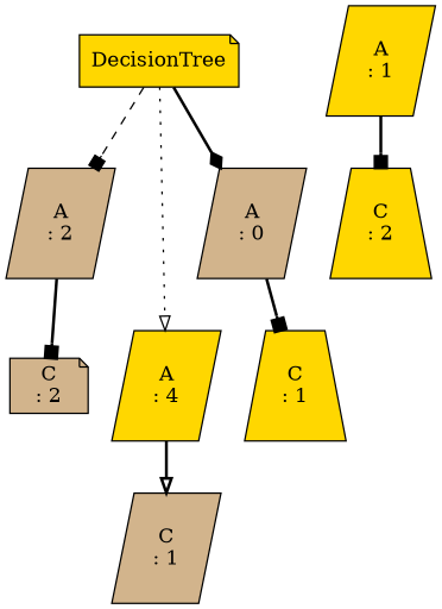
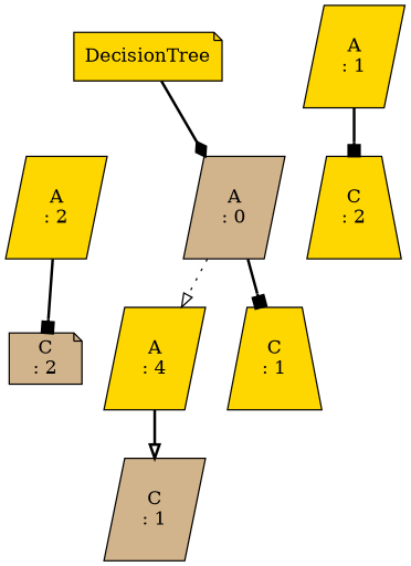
  digraph {
    node [fillcolor=gold shape=parallelogram style=filled]
    edge [arrowhead=box style=bold]
    n1 [label=DecisionTree shape=note]
-   n2 [fillcolor=tan label="A\n: 2"]
+   n2 [label="A\n: 2"]
    n3 [fillcolor=tan label="A\n: 0"]
    n4 [label="A\n: 4"]
    n5 [label="A\n: 1"]
    n6 [label="C\n: 2" shape=trapezium]
    n7 [fillcolor=tan label="C\n: 2" shape=note]
    n8 [label="C\n: 1" shape=trapezium]
    n9 [fillcolor=tan label="C\n: 1"]
-   n1 -> n2 [style=dashed]
    n1 -> n3 [arrowhead=diamond]
-   n1 -> n4 [arrowhead=onormal style=dotted]
+   n3 -> n4 [arrowhead=onormal style=dotted]
    n2 -> n7
    n3 -> n8
    n4 -> n9 [arrowhead=onormal]
    n5 -> n6
  }
